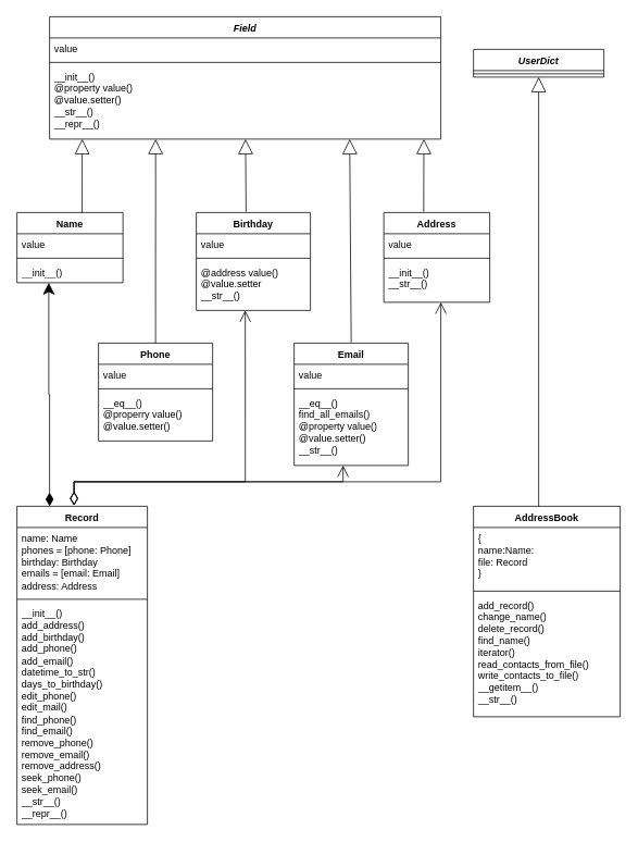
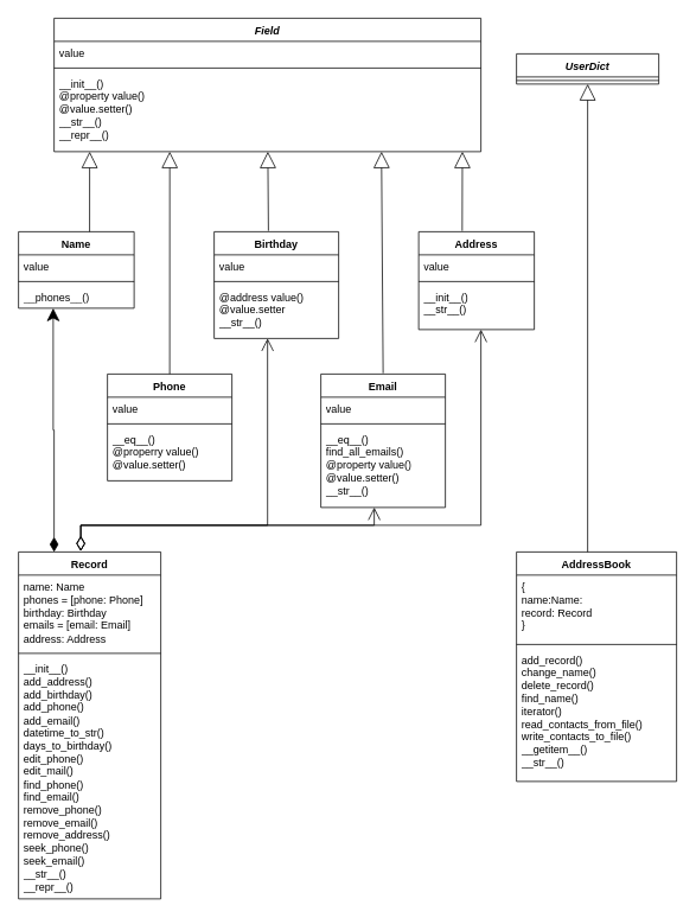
  <mxCell id="0" />
  <mxCell id="1" parent="0" />
  <mxCell id="2" value="&lt;i&gt;Field&lt;/i&gt;" style="swimlane;fontStyle=1;align=center;verticalAlign=top;childLayout=stackLayout;horizontal=1;startSize=26;horizontalStack=0;resizeParent=1;resizeParentMax=0;resizeLast=0;collapsible=1;marginBottom=0;whiteSpace=wrap;html=1;" vertex="1" parent="1"><mxGeometry x="60" y="20" width="480" height="150" as="geometry" /></mxCell>
  <mxCell id="3" value="value" style="text;strokeColor=none;fillColor=none;align=left;verticalAlign=top;spacingLeft=4;spacingRight=4;overflow=hidden;rotatable=0;points=[[0,0.5],[1,0.5]];portConstraint=eastwest;whiteSpace=wrap;html=1;" vertex="1" parent="2"><mxGeometry y="26" width="480" height="26" as="geometry" /></mxCell>
  <mxCell id="4" value="" style="line;strokeWidth=1;fillColor=none;align=left;verticalAlign=middle;spacingTop=-1;spacingLeft=3;spacingRight=3;rotatable=0;labelPosition=right;points=[];portConstraint=eastwest;strokeColor=inherit;" vertex="1" parent="2"><mxGeometry y="52" width="480" height="8" as="geometry" /></mxCell>
  <mxCell id="5" value="__init__()&amp;nbsp;&lt;br&gt;@property value()&amp;nbsp;&lt;br&gt;@value.setter()&lt;br&gt;__str__()&amp;nbsp;&lt;br&gt;__repr__()" style="text;strokeColor=none;fillColor=none;align=left;verticalAlign=top;spacingLeft=4;spacingRight=4;overflow=hidden;rotatable=0;points=[[0,0.5],[1,0.5]];portConstraint=eastwest;whiteSpace=wrap;html=1;" vertex="1" parent="2"><mxGeometry y="60" width="480" height="90" as="geometry" /></mxCell>
  <mxCell id="6" value="Name" style="swimlane;fontStyle=1;align=center;verticalAlign=top;childLayout=stackLayout;horizontal=1;startSize=26;horizontalStack=0;resizeParent=1;resizeParentMax=0;resizeLast=0;collapsible=1;marginBottom=0;whiteSpace=wrap;html=1;" vertex="1" parent="1"><mxGeometry x="20" y="260" width="130" height="86" as="geometry" /></mxCell>
  <mxCell id="7" value="value" style="text;strokeColor=none;fillColor=none;align=left;verticalAlign=top;spacingLeft=4;spacingRight=4;overflow=hidden;rotatable=0;points=[[0,0.5],[1,0.5]];portConstraint=eastwest;whiteSpace=wrap;html=1;" vertex="1" parent="6"><mxGeometry y="26" width="130" height="26" as="geometry" /></mxCell>
  <mxCell id="8" value="" style="line;strokeWidth=1;fillColor=none;align=left;verticalAlign=middle;spacingTop=-1;spacingLeft=3;spacingRight=3;rotatable=0;labelPosition=right;points=[];portConstraint=eastwest;strokeColor=inherit;" vertex="1" parent="6"><mxGeometry y="52" width="130" height="8" as="geometry" /></mxCell>
- <mxCell id="9" value="__init__()" style="text;strokeColor=none;fillColor=none;align=left;verticalAlign=top;spacingLeft=4;spacingRight=4;overflow=hidden;rotatable=0;points=[[0,0.5],[1,0.5]];portConstraint=eastwest;whiteSpace=wrap;html=1;" vertex="1" parent="6"><mxGeometry y="60" width="130" height="26" as="geometry" /></mxCell>
+ <mxCell id="9" value="__phones__()" style="text;strokeColor=none;fillColor=none;align=left;verticalAlign=top;spacingLeft=4;spacingRight=4;overflow=hidden;rotatable=0;points=[[0,0.5],[1,0.5]];portConstraint=eastwest;whiteSpace=wrap;html=1;" vertex="1" parent="6"><mxGeometry y="60" width="130" height="26" as="geometry" /></mxCell>
  <mxCell id="10" value="Address" style="swimlane;fontStyle=1;align=center;verticalAlign=top;childLayout=stackLayout;horizontal=1;startSize=26;horizontalStack=0;resizeParent=1;resizeParentMax=0;resizeLast=0;collapsible=1;marginBottom=0;whiteSpace=wrap;html=1;" vertex="1" parent="1"><mxGeometry x="470" y="260" width="130" height="110" as="geometry" /></mxCell>
  <mxCell id="11" value="value" style="text;strokeColor=none;fillColor=none;align=left;verticalAlign=top;spacingLeft=4;spacingRight=4;overflow=hidden;rotatable=0;points=[[0,0.5],[1,0.5]];portConstraint=eastwest;whiteSpace=wrap;html=1;" vertex="1" parent="10"><mxGeometry y="26" width="130" height="26" as="geometry" /></mxCell>
  <mxCell id="12" value="" style="line;strokeWidth=1;fillColor=none;align=left;verticalAlign=middle;spacingTop=-1;spacingLeft=3;spacingRight=3;rotatable=0;labelPosition=right;points=[];portConstraint=eastwest;strokeColor=inherit;" vertex="1" parent="10"><mxGeometry y="52" width="130" height="8" as="geometry" /></mxCell>
  <mxCell id="13" value="__init__()&lt;br&gt;__str__()" style="text;strokeColor=none;fillColor=none;align=left;verticalAlign=top;spacingLeft=4;spacingRight=4;overflow=hidden;rotatable=0;points=[[0,0.5],[1,0.5]];portConstraint=eastwest;whiteSpace=wrap;html=1;" vertex="1" parent="10"><mxGeometry y="60" width="130" height="50" as="geometry" /></mxCell>
  <mxCell id="14" value="Email" style="swimlane;fontStyle=1;align=center;verticalAlign=top;childLayout=stackLayout;horizontal=1;startSize=26;horizontalStack=0;resizeParent=1;resizeParentMax=0;resizeLast=0;collapsible=1;marginBottom=0;whiteSpace=wrap;html=1;" vertex="1" parent="1"><mxGeometry x="360" y="420" width="140" height="150" as="geometry" /></mxCell>
  <mxCell id="15" value="value" style="text;strokeColor=none;fillColor=none;align=left;verticalAlign=top;spacingLeft=4;spacingRight=4;overflow=hidden;rotatable=0;points=[[0,0.5],[1,0.5]];portConstraint=eastwest;whiteSpace=wrap;html=1;" vertex="1" parent="14"><mxGeometry y="26" width="140" height="26" as="geometry" /></mxCell>
  <mxCell id="16" value="" style="line;strokeWidth=1;fillColor=none;align=left;verticalAlign=middle;spacingTop=-1;spacingLeft=3;spacingRight=3;rotatable=0;labelPosition=right;points=[];portConstraint=eastwest;strokeColor=inherit;" vertex="1" parent="14"><mxGeometry y="52" width="140" height="8" as="geometry" /></mxCell>
  <mxCell id="17" value="__eq__()&lt;br&gt;find_all_emails()&amp;nbsp;&lt;br&gt;@property value()&lt;br&gt;@value.setter()&amp;nbsp;&lt;br&gt;__str__()" style="text;strokeColor=none;fillColor=none;align=left;verticalAlign=top;spacingLeft=4;spacingRight=4;overflow=hidden;rotatable=0;points=[[0,0.5],[1,0.5]];portConstraint=eastwest;whiteSpace=wrap;html=1;" vertex="1" parent="14"><mxGeometry y="60" width="140" height="90" as="geometry" /></mxCell>
  <mxCell id="18" value="Phone" style="swimlane;fontStyle=1;align=center;verticalAlign=top;childLayout=stackLayout;horizontal=1;startSize=26;horizontalStack=0;resizeParent=1;resizeParentMax=0;resizeLast=0;collapsible=1;marginBottom=0;whiteSpace=wrap;html=1;" vertex="1" parent="1"><mxGeometry x="120" y="420" width="140" height="120" as="geometry" /></mxCell>
  <mxCell id="19" value="value" style="text;strokeColor=none;fillColor=none;align=left;verticalAlign=top;spacingLeft=4;spacingRight=4;overflow=hidden;rotatable=0;points=[[0,0.5],[1,0.5]];portConstraint=eastwest;whiteSpace=wrap;html=1;" vertex="1" parent="18"><mxGeometry y="26" width="140" height="26" as="geometry" /></mxCell>
  <mxCell id="20" value="" style="line;strokeWidth=1;fillColor=none;align=left;verticalAlign=middle;spacingTop=-1;spacingLeft=3;spacingRight=3;rotatable=0;labelPosition=right;points=[];portConstraint=eastwest;strokeColor=inherit;" vertex="1" parent="18"><mxGeometry y="52" width="140" height="8" as="geometry" /></mxCell>
  <mxCell id="21" value="__eq__()&amp;nbsp;&lt;br&gt;@properry value()&lt;br&gt;@value.setter()&amp;nbsp;" style="text;strokeColor=none;fillColor=none;align=left;verticalAlign=top;spacingLeft=4;spacingRight=4;overflow=hidden;rotatable=0;points=[[0,0.5],[1,0.5]];portConstraint=eastwest;whiteSpace=wrap;html=1;" vertex="1" parent="18"><mxGeometry y="60" width="140" height="60" as="geometry" /></mxCell>
  <mxCell id="22" value="Birthday" style="swimlane;fontStyle=1;align=center;verticalAlign=top;childLayout=stackLayout;horizontal=1;startSize=26;horizontalStack=0;resizeParent=1;resizeParentMax=0;resizeLast=0;collapsible=1;marginBottom=0;whiteSpace=wrap;html=1;" vertex="1" parent="1"><mxGeometry x="240" y="260" width="140" height="120" as="geometry" /></mxCell>
  <mxCell id="23" value="value" style="text;strokeColor=none;fillColor=none;align=left;verticalAlign=top;spacingLeft=4;spacingRight=4;overflow=hidden;rotatable=0;points=[[0,0.5],[1,0.5]];portConstraint=eastwest;whiteSpace=wrap;html=1;" vertex="1" parent="22"><mxGeometry y="26" width="140" height="26" as="geometry" /></mxCell>
  <mxCell id="24" value="" style="line;strokeWidth=1;fillColor=none;align=left;verticalAlign=middle;spacingTop=-1;spacingLeft=3;spacingRight=3;rotatable=0;labelPosition=right;points=[];portConstraint=eastwest;strokeColor=inherit;" vertex="1" parent="22"><mxGeometry y="52" width="140" height="8" as="geometry" /></mxCell>
  <mxCell id="25" value="@address value()&lt;br&gt;@value.setter&lt;br&gt;__str__()&amp;nbsp;" style="text;strokeColor=none;fillColor=none;align=left;verticalAlign=top;spacingLeft=4;spacingRight=4;overflow=hidden;rotatable=0;points=[[0,0.5],[1,0.5]];portConstraint=eastwest;whiteSpace=wrap;html=1;" vertex="1" parent="22"><mxGeometry y="60" width="140" height="60" as="geometry" /></mxCell>
  <mxCell id="26" value="Record" style="swimlane;fontStyle=1;align=center;verticalAlign=top;childLayout=stackLayout;horizontal=1;startSize=26;horizontalStack=0;resizeParent=1;resizeParentMax=0;resizeLast=0;collapsible=1;marginBottom=0;whiteSpace=wrap;html=1;" vertex="1" parent="1"><mxGeometry x="20" y="620" width="160" height="390" as="geometry" /></mxCell>
  <mxCell id="27" value="name: Name&lt;br&gt;phones = [phone: Phone]&lt;br&gt;birthday: Birthday&lt;br&gt;emails = [email: Email]&lt;br&gt;address: Address" style="text;strokeColor=none;fillColor=none;align=left;verticalAlign=top;spacingLeft=4;spacingRight=4;overflow=hidden;rotatable=0;points=[[0,0.5],[1,0.5]];portConstraint=eastwest;whiteSpace=wrap;html=1;" vertex="1" parent="26"><mxGeometry y="26" width="160" height="84" as="geometry" /></mxCell>
  <mxCell id="28" value="" style="line;strokeWidth=1;fillColor=none;align=left;verticalAlign=middle;spacingTop=-1;spacingLeft=3;spacingRight=3;rotatable=0;labelPosition=right;points=[];portConstraint=eastwest;strokeColor=inherit;" vertex="1" parent="26"><mxGeometry y="110" width="160" height="8" as="geometry" /></mxCell>
  <mxCell id="29" value="__init__()&amp;nbsp;&lt;br&gt;add_address()&amp;nbsp;&lt;br&gt;add_birthday()&lt;br&gt;add_phone()&lt;br&gt;add_email()&lt;br&gt;datetime_to_str()&lt;br&gt;days_to_birthday()&lt;br&gt;edit_phone()&lt;br&gt;edit_mail()&lt;br&gt;find_phone()&lt;br&gt;find_email()&lt;br&gt;remove_phone()&lt;br&gt;remove_email()&amp;nbsp;&lt;br&gt;remove_address()&amp;nbsp;&lt;br&gt;seek_phone()&amp;nbsp;&lt;br&gt;seek_email()&lt;br&gt;__str__()&amp;nbsp;&lt;br&gt;__repr__()" style="text;strokeColor=none;fillColor=none;align=left;verticalAlign=top;spacingLeft=4;spacingRight=4;overflow=hidden;rotatable=0;points=[[0,0.5],[1,0.5]];portConstraint=eastwest;whiteSpace=wrap;html=1;" vertex="1" parent="26"><mxGeometry y="118" width="160" height="272" as="geometry" /></mxCell>
  <mxCell id="30" value="AddressBook" style="swimlane;fontStyle=1;align=center;verticalAlign=top;childLayout=stackLayout;horizontal=1;startSize=26;horizontalStack=0;resizeParent=1;resizeParentMax=0;resizeLast=0;collapsible=1;marginBottom=0;whiteSpace=wrap;html=1;" vertex="1" parent="1"><mxGeometry x="580" y="620" width="180" height="258" as="geometry" /></mxCell>
- <mxCell id="31" value="{&lt;br&gt;name:Name: &lt;br&gt;file: Record&lt;br&gt;}" style="text;strokeColor=none;fillColor=none;align=left;verticalAlign=top;spacingLeft=4;spacingRight=4;overflow=hidden;rotatable=0;points=[[0,0.5],[1,0.5]];portConstraint=eastwest;whiteSpace=wrap;html=1;" vertex="1" parent="30"><mxGeometry y="26" width="180" height="74" as="geometry" /></mxCell>
+ <mxCell id="31" value="{&lt;br&gt;name:Name: &lt;br&gt;record: Record&lt;br&gt;}" style="text;strokeColor=none;fillColor=none;align=left;verticalAlign=top;spacingLeft=4;spacingRight=4;overflow=hidden;rotatable=0;points=[[0,0.5],[1,0.5]];portConstraint=eastwest;whiteSpace=wrap;html=1;" vertex="1" parent="30"><mxGeometry y="26" width="180" height="74" as="geometry" /></mxCell>
  <mxCell id="32" value="" style="line;strokeWidth=1;fillColor=none;align=left;verticalAlign=middle;spacingTop=-1;spacingLeft=3;spacingRight=3;rotatable=0;labelPosition=right;points=[];portConstraint=eastwest;strokeColor=inherit;" vertex="1" parent="30"><mxGeometry y="100" width="180" height="8" as="geometry" /></mxCell>
  <mxCell id="33" value="add_record()&lt;br&gt;change_name()&amp;nbsp;&lt;br&gt;delete_record()&amp;nbsp;&lt;br&gt;find_name()&amp;nbsp;&lt;br&gt;iterator()&lt;br&gt;read_contacts_from_file()&amp;nbsp;&lt;br&gt;write_contacts_to_file()&lt;br&gt;__getitem__()&amp;nbsp;&lt;br&gt;__str__()" style="text;strokeColor=none;fillColor=none;align=left;verticalAlign=top;spacingLeft=4;spacingRight=4;overflow=hidden;rotatable=0;points=[[0,0.5],[1,0.5]];portConstraint=eastwest;whiteSpace=wrap;html=1;" vertex="1" parent="30"><mxGeometry y="108" width="180" height="150" as="geometry" /></mxCell>
  <mxCell id="34" value="&lt;i&gt;UserDict&lt;/i&gt;" style="swimlane;fontStyle=1;align=center;verticalAlign=top;childLayout=stackLayout;horizontal=1;startSize=26;horizontalStack=0;resizeParent=1;resizeParentMax=0;resizeLast=0;collapsible=1;marginBottom=0;whiteSpace=wrap;html=1;" vertex="1" parent="1"><mxGeometry x="580" y="60" width="160" height="34" as="geometry" /></mxCell>
  <mxCell id="35" value="" style="line;strokeWidth=1;fillColor=none;align=left;verticalAlign=middle;spacingTop=-1;spacingLeft=3;spacingRight=3;rotatable=0;labelPosition=right;points=[];portConstraint=eastwest;strokeColor=inherit;" vertex="1" parent="34"><mxGeometry y="26" width="160" height="8" as="geometry" /></mxCell>
  <mxCell id="36" value="" style="endArrow=block;endSize=16;endFill=0;html=1;rounded=0;exitX=0.615;exitY=0;exitDx=0;exitDy=0;exitPerimeter=0;" edge="1" parent="1" source="6"><mxGeometry width="160" relative="1" as="geometry"><mxPoint x="90" y="210" as="sourcePoint" /><mxPoint x="100" y="170" as="targetPoint" /></mxGeometry></mxCell>
  <mxCell id="37" value="" style="endArrow=block;endSize=16;endFill=0;html=1;rounded=0;entryX=0.5;entryY=1;entryDx=0;entryDy=0;" edge="1" parent="1" target="34"><mxGeometry width="160" relative="1" as="geometry"><mxPoint x="660" y="620" as="sourcePoint" /><mxPoint x="460" y="190" as="targetPoint" /></mxGeometry></mxCell>
  <mxCell id="38" value="" style="endArrow=block;endSize=16;endFill=0;html=1;rounded=0;exitX=0.415;exitY=-0.009;exitDx=0;exitDy=0;exitPerimeter=0;entryX=0.967;entryY=1;entryDx=0;entryDy=0;entryPerimeter=0;" edge="1" parent="1"><mxGeometry width="160" relative="1" as="geometry"><mxPoint x="518.95" y="259.01" as="sourcePoint" /><mxPoint x="519.16" y="170" as="targetPoint" /></mxGeometry></mxCell>
  <mxCell id="39" value="" style="endArrow=block;endSize=16;endFill=0;html=1;rounded=0;exitX=0.5;exitY=0;exitDx=0;exitDy=0;entryX=0.767;entryY=1.011;entryDx=0;entryDy=0;entryPerimeter=0;" edge="1" parent="1"><mxGeometry width="160" relative="1" as="geometry"><mxPoint x="430" y="419" as="sourcePoint" /><mxPoint x="428.16" y="169.99" as="targetPoint" /></mxGeometry></mxCell>
  <mxCell id="40" value="" style="endArrow=block;endSize=16;endFill=0;html=1;rounded=0;exitX=0.436;exitY=-0.008;exitDx=0;exitDy=0;exitPerimeter=0;" edge="1" parent="1" source="22" target="5"><mxGeometry width="160" relative="1" as="geometry"><mxPoint x="302" y="250" as="sourcePoint" /><mxPoint x="280" y="240" as="targetPoint" /></mxGeometry></mxCell>
  <mxCell id="41" value="" style="endArrow=block;endSize=16;endFill=0;html=1;rounded=0;exitX=0.5;exitY=0;exitDx=0;exitDy=0;entryX=0.271;entryY=1;entryDx=0;entryDy=0;entryPerimeter=0;" edge="1" parent="1" source="18" target="5"><mxGeometry width="160" relative="1" as="geometry"><mxPoint x="130" y="250" as="sourcePoint" /><mxPoint x="290" y="250" as="targetPoint" /></mxGeometry></mxCell>
  <mxCell id="42" value="" style="endArrow=open;html=1;endSize=12;startArrow=diamondThin;startSize=14;startFill=0;edgeStyle=orthogonalEdgeStyle;align=left;verticalAlign=bottom;rounded=0;exitX=0.438;exitY=-0.003;exitDx=0;exitDy=0;exitPerimeter=0;" edge="1" parent="1"><mxGeometry x="-1" y="3" relative="1" as="geometry"><mxPoint x="90" y="619" as="sourcePoint" /><mxPoint x="540" y="370" as="targetPoint" /><Array as="points"><mxPoint x="90" y="590" /><mxPoint x="540" y="590" /></Array></mxGeometry></mxCell>
  <mxCell id="43" value="" style="endArrow=open;html=1;endSize=12;startArrow=diamondThin;startSize=14;startFill=0;edgeStyle=orthogonalEdgeStyle;align=left;verticalAlign=bottom;rounded=0;exitX=0.438;exitY=-0.003;exitDx=0;exitDy=0;exitPerimeter=0;entryX=0.429;entryY=1;entryDx=0;entryDy=0;entryPerimeter=0;" edge="1" parent="1" target="25"><mxGeometry x="-1" y="3" relative="1" as="geometry"><mxPoint x="90" y="619" as="sourcePoint" /><mxPoint x="181" y="539" as="targetPoint" /><Array as="points"><mxPoint x="90" y="590" /><mxPoint x="300" y="590" /></Array></mxGeometry></mxCell>
  <mxCell id="44" value="" style="endArrow=open;html=1;endSize=12;startArrow=diamondThin;startSize=14;startFill=0;edgeStyle=orthogonalEdgeStyle;align=left;verticalAlign=bottom;rounded=0;exitX=0.438;exitY=-0.003;exitDx=0;exitDy=0;exitPerimeter=0;" edge="1" parent="1"><mxGeometry x="-1" y="3" relative="1" as="geometry"><mxPoint x="90" y="619" as="sourcePoint" /><mxPoint x="420" y="570" as="targetPoint" /><Array as="points"><mxPoint x="90" y="590" /><mxPoint x="420" y="590" /></Array></mxGeometry></mxCell>
  <mxCell id="45" value="" style="endArrow=classic;html=1;endSize=12;startArrow=diamondThin;startSize=14;startFill=1;edgeStyle=orthogonalEdgeStyle;align=left;verticalAlign=bottom;rounded=0;exitX=0.25;exitY=0;exitDx=0;exitDy=0;entryX=0.3;entryY=1;entryDx=0;entryDy=0;entryPerimeter=0;" edge="1" parent="1" source="26" target="9"><mxGeometry x="-1" y="3" relative="1" as="geometry"><mxPoint x="360" y="510" as="sourcePoint" /><mxPoint x="60" y="350" as="targetPoint" /></mxGeometry></mxCell>
